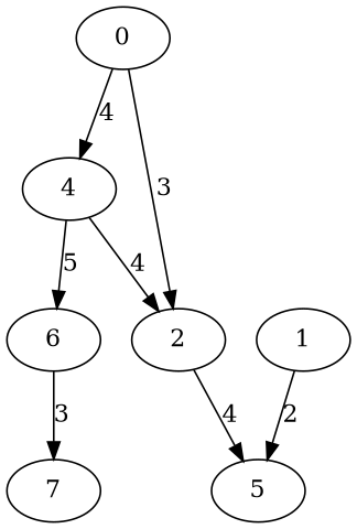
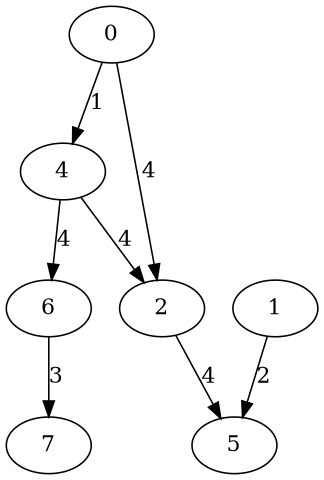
  digraph {
    0
    4
    2
    6
    5
    7
    1
-   0 -> 4 [label=4]
-   0 -> 2 [label=3]
+   0 -> 4 [label=1]
+   0 -> 2 [label=4]
    4 -> 2 [label=4]
-   4 -> 6 [label=5]
+   4 -> 6 [label=4]
    2 -> 5 [label=4]
    6 -> 7 [label=3]
    1 -> 5 [label=2]
  }
